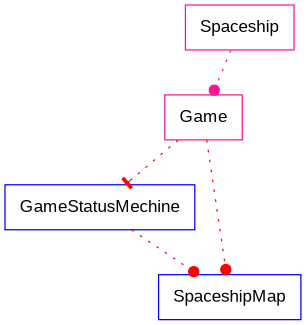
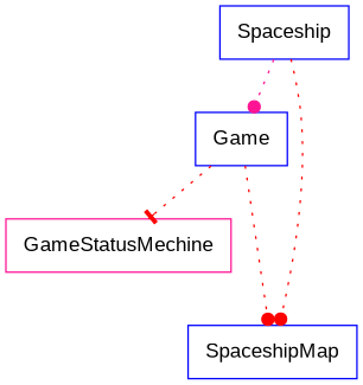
  digraph {
    fontname="Liberation Sans"
    node [color=deeppink fontname="Liberation Sans" shape=box]
    edge [arrowhead=dot color=red fontname="Liberation Sans" style=dotted]
-   n1 [label=" Game "]
-   n2 [color=blue label=" GameStatusMechine "]
+   n1 [color=blue label=" Game "]
+   n2 [label=" GameStatusMechine "]
    n3 [color=blue label=" SpaceshipMap "]
-   n4 [label=" Spaceship "]
+   n4 [color=blue label=" Spaceship "]
    n1 -> n2 [arrowhead=tee]
    n1 -> n3
    n4 -> n1 [color=deeppink]
-   n2 -> n3
+   n4 -> n3
  }
